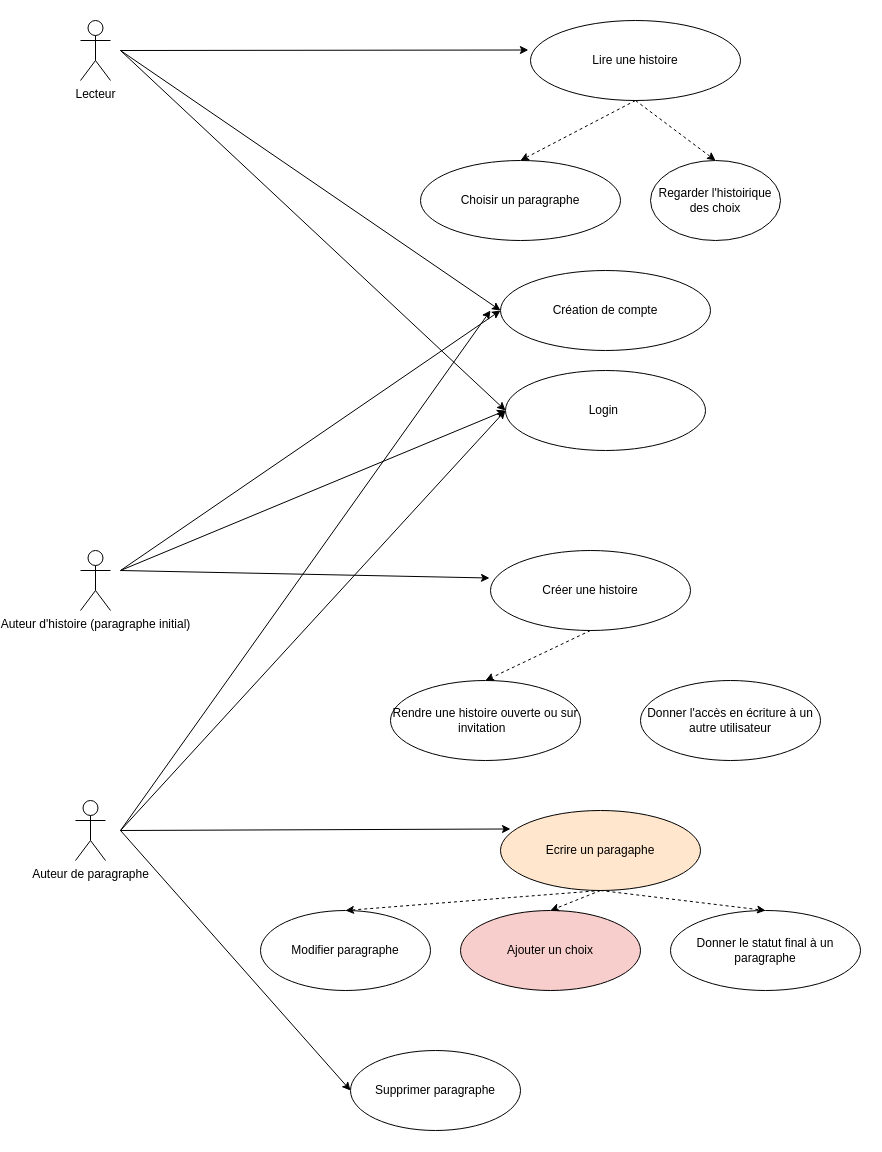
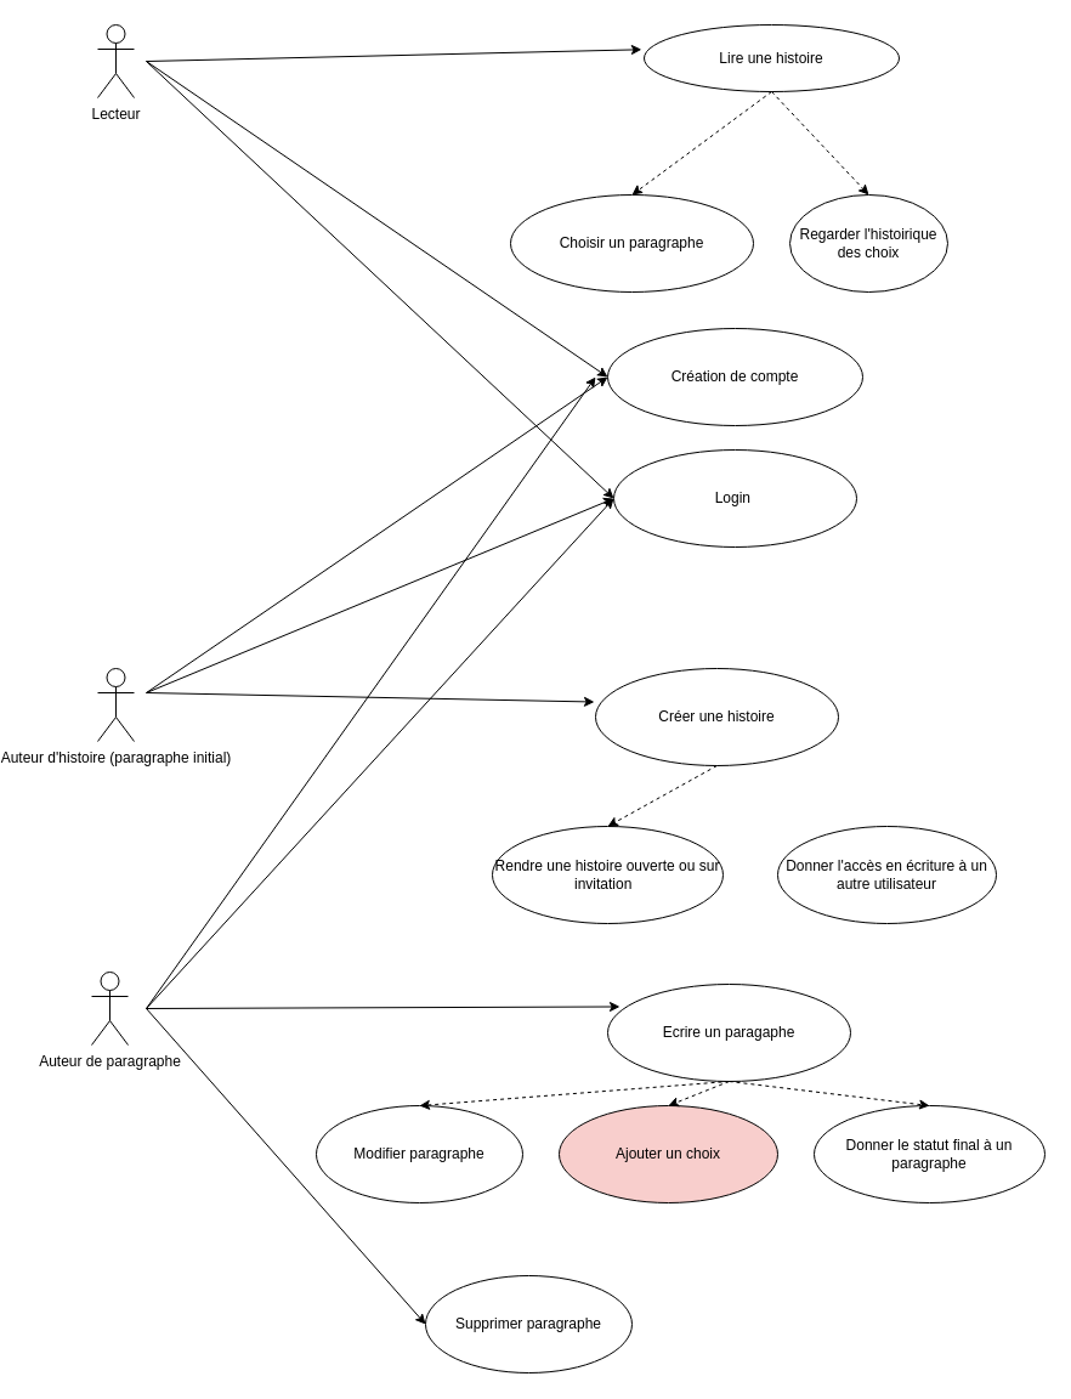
  <mxCell id="0" />
  <mxCell id="1" parent="0" />
  <mxCell id="2" value="Login&amp;nbsp;" style="ellipse;whiteSpace=wrap;html=1;" vertex="1" parent="1"><mxGeometry x="450" y="370" width="200" height="80" as="geometry" /></mxCell>
  <mxCell id="3" value="Création de compte" style="ellipse;whiteSpace=wrap;html=1;" vertex="1" parent="1"><mxGeometry x="445" y="270" width="210" height="80" as="geometry" /></mxCell>
- <mxCell id="4" value="Lire une histoire" style="ellipse;whiteSpace=wrap;html=1;" vertex="1" parent="1"><mxGeometry x="475" y="20" width="210" height="80" as="geometry" /></mxCell>
+ <mxCell id="4" value="Lire une histoire" style="ellipse;whiteSpace=wrap;html=1;" vertex="1" parent="1"><mxGeometry x="475" y="20" width="210" height="55" as="geometry" /></mxCell>
  <mxCell id="5" value="Choisir un paragraphe" style="ellipse;whiteSpace=wrap;html=1;" vertex="1" parent="1"><mxGeometry x="365" y="160" width="200" height="80" as="geometry" /></mxCell>
- <mxCell id="6" value="Ecrire un paragaphe" style="ellipse;whiteSpace=wrap;html=1;fillColor=#ffe6cc;" vertex="1" parent="1"><mxGeometry x="445" y="810" width="200" height="80" as="geometry" /></mxCell>
+ <mxCell id="6" value="Ecrire un paragaphe" style="ellipse;whiteSpace=wrap;html=1;" vertex="1" parent="1"><mxGeometry x="445" y="810" width="200" height="80" as="geometry" /></mxCell>
  <mxCell id="7" value="Auteur d'histoire (paragraphe initial)" style="shape=umlActor;verticalLabelPosition=bottom;verticalAlign=top;html=1;outlineConnect=0;" vertex="1" parent="1"><mxGeometry x="25" y="550" width="30" height="60" as="geometry" /></mxCell>
  <mxCell id="8" value="Lecteur" style="shape=umlActor;verticalLabelPosition=bottom;verticalAlign=top;html=1;outlineConnect=0;" vertex="1" parent="1"><mxGeometry x="25" y="20" width="30" height="60" as="geometry" /></mxCell>
  <mxCell id="9" value="Créer une histoire" style="ellipse;whiteSpace=wrap;html=1;" vertex="1" parent="1"><mxGeometry x="435" y="550" width="200" height="80" as="geometry" /></mxCell>
  <mxCell id="10" value="Donner l'accès en écriture à un autre utilisateur" style="ellipse;whiteSpace=wrap;html=1;" vertex="1" parent="1"><mxGeometry x="585" y="680" width="180" height="80" as="geometry" /></mxCell>
- <mxCell id="11" value="Rendre une histoire ouverte ou sur invitation&amp;nbsp;&amp;nbsp;" style="ellipse;whiteSpace=wrap;html=1;" vertex="1" parent="1"><mxGeometry x="335" y="680" width="190" height="80" as="geometry" /></mxCell>
+ <mxCell id="11" value="Rendre une histoire ouverte ou sur invitation&amp;nbsp;&amp;nbsp;" style="ellipse;whiteSpace=wrap;html=1;" vertex="1" parent="1"><mxGeometry x="350" y="680" width="190" height="80" as="geometry" /></mxCell>
  <mxCell id="12" value="Donner le statut final à un paragraphe" style="ellipse;whiteSpace=wrap;html=1;" vertex="1" parent="1"><mxGeometry x="615" y="910" width="190" height="80" as="geometry" /></mxCell>
  <mxCell id="13" value="Modifier paragraphe" style="ellipse;whiteSpace=wrap;html=1;" vertex="1" parent="1"><mxGeometry x="205" y="910" width="170" height="80" as="geometry" /></mxCell>
  <mxCell id="14" value="Auteur de paragraphe" style="shape=umlActor;verticalLabelPosition=bottom;verticalAlign=top;html=1;outlineConnect=0;" vertex="1" parent="1"><mxGeometry x="20" y="800" width="30" height="60" as="geometry" /></mxCell>
  <mxCell id="15" value="Supprimer paragraphe" style="ellipse;whiteSpace=wrap;html=1;" vertex="1" parent="1"><mxGeometry x="295" y="1050" width="170" height="80" as="geometry" /></mxCell>
  <mxCell id="16" value="Regarder l'histoirique des choix" style="ellipse;whiteSpace=wrap;html=1;" vertex="1" parent="1"><mxGeometry x="595" y="160" width="130" height="80" as="geometry" /></mxCell>
  <mxCell id="17" value="Ajouter un choix" style="ellipse;whiteSpace=wrap;html=1;fillColor=#f8cecc;" vertex="1" parent="1"><mxGeometry x="405" y="910" width="180" height="80" as="geometry" /></mxCell>
  <mxCell id="18" value="" style="endArrow=classic;html=1;rounded=0;dashed=1;entryX=0.5;entryY=0;entryDx=0;entryDy=0;exitX=0.5;exitY=1;exitDx=0;exitDy=0;" edge="1" parent="1" source="4" target="5"><mxGeometry width="50" height="50" relative="1" as="geometry"><mxPoint x="335" y="290" as="sourcePoint" /><mxPoint x="385" y="240" as="targetPoint" /></mxGeometry></mxCell>
  <mxCell id="19" value="" style="endArrow=classic;html=1;rounded=0;dashed=1;entryX=0.5;entryY=0;entryDx=0;entryDy=0;exitX=0.5;exitY=1;exitDx=0;exitDy=0;" edge="1" parent="1" source="4" target="16"><mxGeometry width="50" height="50" relative="1" as="geometry"><mxPoint x="335" y="290" as="sourcePoint" /><mxPoint x="385" y="240" as="targetPoint" /></mxGeometry></mxCell>
  <mxCell id="20" value="" style="endArrow=classic;html=1;rounded=0;dashed=1;entryX=0.5;entryY=0;entryDx=0;entryDy=0;exitX=0.5;exitY=1;exitDx=0;exitDy=0;" edge="1" parent="1" source="9" target="11"><mxGeometry width="50" height="50" relative="1" as="geometry"><mxPoint x="335" y="670" as="sourcePoint" /><mxPoint x="385" y="620" as="targetPoint" /></mxGeometry></mxCell>
  <mxCell id="21" value="" style="endArrow=classic;html=1;rounded=0;dashed=1;entryX=0.5;entryY=0;entryDx=0;entryDy=0;exitX=0.5;exitY=1;exitDx=0;exitDy=0;" edge="1" parent="1" source="6" target="17"><mxGeometry width="50" height="50" relative="1" as="geometry"><mxPoint x="335" y="980" as="sourcePoint" /><mxPoint x="385" y="930" as="targetPoint" /></mxGeometry></mxCell>
  <mxCell id="22" value="" style="endArrow=classic;html=1;rounded=0;dashed=1;entryX=0.5;entryY=0;entryDx=0;entryDy=0;exitX=0.5;exitY=1;exitDx=0;exitDy=0;" edge="1" parent="1" source="6" target="13"><mxGeometry width="50" height="50" relative="1" as="geometry"><mxPoint x="335" y="980" as="sourcePoint" /><mxPoint x="385" y="930" as="targetPoint" /></mxGeometry></mxCell>
  <mxCell id="23" value="" style="endArrow=classic;html=1;rounded=0;dashed=1;entryX=0.5;entryY=0;entryDx=0;entryDy=0;exitX=0.5;exitY=1;exitDx=0;exitDy=0;" edge="1" parent="1" source="6" target="12"><mxGeometry width="50" height="50" relative="1" as="geometry"><mxPoint x="335" y="980" as="sourcePoint" /><mxPoint x="385" y="930" as="targetPoint" /></mxGeometry></mxCell>
  <mxCell id="24" value="" style="endArrow=classic;html=1;rounded=0;entryX=-0.005;entryY=0.344;entryDx=0;entryDy=0;entryPerimeter=0;" edge="1" parent="1" target="9"><mxGeometry width="50" height="50" relative="1" as="geometry"><mxPoint x="65" y="570" as="sourcePoint" /><mxPoint x="385" y="460" as="targetPoint" /></mxGeometry></mxCell>
  <mxCell id="25" value="" style="endArrow=classic;html=1;rounded=0;entryX=-0.01;entryY=0.369;entryDx=0;entryDy=0;entryPerimeter=0;" edge="1" parent="1" target="4"><mxGeometry width="50" height="50" relative="1" as="geometry"><mxPoint x="65" y="50" as="sourcePoint" /><mxPoint x="385" y="250" as="targetPoint" /></mxGeometry></mxCell>
  <mxCell id="26" value="" style="endArrow=classic;html=1;rounded=0;entryX=0;entryY=0.5;entryDx=0;entryDy=0;" edge="1" parent="1" target="3"><mxGeometry width="50" height="50" relative="1" as="geometry"><mxPoint x="65" y="50" as="sourcePoint" /><mxPoint x="385" y="250" as="targetPoint" /></mxGeometry></mxCell>
  <mxCell id="27" value="" style="endArrow=classic;html=1;rounded=0;entryX=0;entryY=0.5;entryDx=0;entryDy=0;" edge="1" parent="1" target="2"><mxGeometry width="50" height="50" relative="1" as="geometry"><mxPoint x="65" y="50" as="sourcePoint" /><mxPoint x="385" y="250" as="targetPoint" /></mxGeometry></mxCell>
  <mxCell id="28" value="" style="endArrow=classic;html=1;rounded=0;entryX=0;entryY=0.5;entryDx=0;entryDy=0;" edge="1" parent="1" target="3"><mxGeometry width="50" height="50" relative="1" as="geometry"><mxPoint x="65" y="570" as="sourcePoint" /><mxPoint x="385" y="460" as="targetPoint" /></mxGeometry></mxCell>
  <mxCell id="29" value="" style="endArrow=classic;html=1;rounded=0;entryX=0;entryY=0.5;entryDx=0;entryDy=0;" edge="1" parent="1" target="2"><mxGeometry width="50" height="50" relative="1" as="geometry"><mxPoint x="65" y="570" as="sourcePoint" /><mxPoint x="385" y="460" as="targetPoint" /></mxGeometry></mxCell>
  <mxCell id="30" value="" style="endArrow=classic;html=1;rounded=0;entryX=0;entryY=0.5;entryDx=0;entryDy=0;" edge="1" parent="1" target="2"><mxGeometry width="50" height="50" relative="1" as="geometry"><mxPoint x="65" y="830" as="sourcePoint" /><mxPoint x="385" y="880" as="targetPoint" /></mxGeometry></mxCell>
  <mxCell id="31" value="" style="endArrow=classic;html=1;rounded=0;" edge="1" parent="1"><mxGeometry width="50" height="50" relative="1" as="geometry"><mxPoint x="65" y="830" as="sourcePoint" /><mxPoint x="435" y="310" as="targetPoint" /></mxGeometry></mxCell>
  <mxCell id="32" value="" style="endArrow=classic;html=1;rounded=0;entryX=0.05;entryY=0.231;entryDx=0;entryDy=0;entryPerimeter=0;" edge="1" parent="1" target="6"><mxGeometry width="50" height="50" relative="1" as="geometry"><mxPoint x="65" y="830" as="sourcePoint" /><mxPoint x="385" y="810" as="targetPoint" /></mxGeometry></mxCell>
  <mxCell id="33" value="" style="endArrow=classic;html=1;rounded=0;entryX=0;entryY=0.5;entryDx=0;entryDy=0;" edge="1" parent="1" target="15"><mxGeometry width="50" height="50" relative="1" as="geometry"><mxPoint x="65" y="830" as="sourcePoint" /><mxPoint x="385" y="810" as="targetPoint" /></mxGeometry></mxCell>
